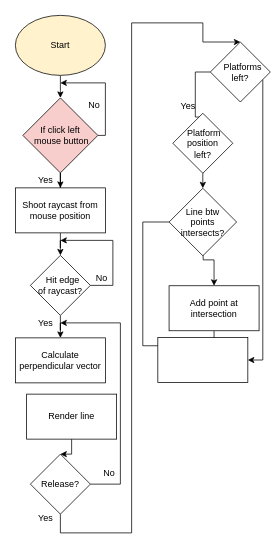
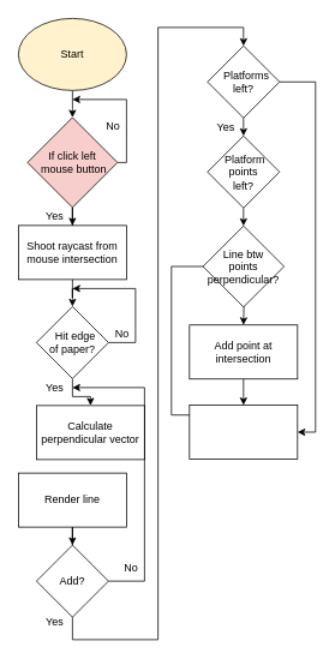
  <mxCell id="0" />
  <mxCell id="1" parent="0" />
  <mxCell id="2" value="" style="edgeStyle=orthogonalEdgeStyle;rounded=0;orthogonalLoop=1;jettySize=auto;html=1;" parent="1" source="3" edge="1"><mxGeometry relative="1" as="geometry"><mxPoint x="80" y="130" as="targetPoint" /></mxGeometry></mxCell>
  <mxCell id="3" value="Start" style="ellipse;whiteSpace=wrap;html=1;fillColor=#fff2cc;" parent="1" vertex="1"><mxGeometry width="120" height="80" as="geometry" x="20" y="20" /></mxCell>
  <mxCell id="4" value="" style="edgeStyle=orthogonalEdgeStyle;rounded=0;orthogonalLoop=1;jettySize=auto;html=1;" parent="1" source="6" target="8" edge="1"><mxGeometry relative="1" as="geometry" /></mxCell>
  <mxCell id="5" style="edgeStyle=orthogonalEdgeStyle;rounded=0;orthogonalLoop=1;jettySize=auto;html=1;" parent="1" source="6" edge="1"><mxGeometry relative="1" as="geometry"><mxPoint x="80" y="110" as="targetPoint" /><Array as="points"><mxPoint x="140" y="180" /><mxPoint x="140" y="110" /></Array></mxGeometry></mxCell>
  <mxCell id="6" value="If click left&lt;br&gt;&amp;nbsp;mouse button" style="rhombus;whiteSpace=wrap;html=1;fillColor=#f8cecc;" parent="1" vertex="1"><mxGeometry x="30" y="130" width="100" height="100" as="geometry" /></mxCell>
  <mxCell id="7" value="" style="edgeStyle=orthogonalEdgeStyle;rounded=0;orthogonalLoop=1;jettySize=auto;html=1;" parent="1" source="8" target="13" edge="1"><mxGeometry relative="1" as="geometry" /></mxCell>
- <mxCell id="8" value="Shoot raycast from mouse position" style="whiteSpace=wrap;html=1;" parent="1" vertex="1"><mxGeometry y="250" width="120" height="60" as="geometry" x="20" /></mxCell>
+ <mxCell id="8" value="Shoot raycast from mouse intersection" style="whiteSpace=wrap;html=1;" parent="1" vertex="1"><mxGeometry y="250" width="120" height="60" as="geometry" x="20" /></mxCell>
  <mxCell id="9" value="No" style="text;html=1;align=center;verticalAlign=middle;resizable=0;points=[];autosize=1;strokeColor=none;fillColor=none;" parent="1" vertex="1"><mxGeometry x="110" y="130" width="30" height="20" as="geometry" /></mxCell>
  <mxCell id="10" value="Yes" style="text;html=1;align=center;verticalAlign=middle;resizable=0;points=[];autosize=1;strokeColor=none;fillColor=none;" parent="1" vertex="1"><mxGeometry x="40" y="230" width="40" height="20" as="geometry" /></mxCell>
  <mxCell id="11" style="edgeStyle=orthogonalEdgeStyle;rounded=0;orthogonalLoop=1;jettySize=auto;html=1;exitX=1;exitY=0.5;exitDx=0;exitDy=0;" parent="1" source="13" edge="1"><mxGeometry relative="1" as="geometry"><mxPoint x="80" y="320" as="targetPoint" /><Array as="points"><mxPoint x="150" y="380" /><mxPoint x="150" y="320" /></Array></mxGeometry></mxCell>
  <mxCell id="12" value="" style="edgeStyle=orthogonalEdgeStyle;rounded=0;orthogonalLoop=1;jettySize=auto;html=1;" parent="1" source="13" target="15" edge="1"><mxGeometry relative="1" as="geometry" /></mxCell>
- <mxCell id="13" value="&amp;nbsp; Hit edge &lt;br&gt;of raycast?" style="rhombus;whiteSpace=wrap;html=1;" parent="1" vertex="1"><mxGeometry x="40" y="340" width="80" height="80" as="geometry" /></mxCell>
+ <mxCell id="13" value="&amp;nbsp; Hit edge &lt;br&gt;of paper?" style="rhombus;whiteSpace=wrap;html=1;" parent="1" vertex="1"><mxGeometry x="40" y="340" width="80" height="80" as="geometry" /></mxCell>
  <mxCell id="14" value="No" style="text;html=1;align=center;verticalAlign=middle;resizable=0;points=[];autosize=1;strokeColor=none;fillColor=none;" parent="1" vertex="1"><mxGeometry x="120" y="360" width="30" height="20" as="geometry" /></mxCell>
- <mxCell id="15" value="Calculate perpendicular vector" style="whiteSpace=wrap;html=1;" parent="1" vertex="1"><mxGeometry y="450" width="120" height="60" as="geometry" x="20" /></mxCell>
+ <mxCell id="15" value="Calculate perpendicular vector" style="whiteSpace=wrap;html=1;" parent="1" vertex="1"><mxGeometry x="40" y="450" width="120" height="60" as="geometry" /></mxCell>
  <mxCell id="16" value="" style="edgeStyle=orthogonalEdgeStyle;rounded=0;orthogonalLoop=1;jettySize=auto;html=1;" parent="1" source="17" target="20" edge="1"><mxGeometry relative="1" as="geometry" /></mxCell>
- <mxCell id="17" value="Render line" style="whiteSpace=wrap;html=1;" parent="1" vertex="1"><mxGeometry x="35" y="525" width="120" height="60" as="geometry" /></mxCell>
+ <mxCell id="17" value="Render line" style="whiteSpace=wrap;html=1;" parent="1" vertex="1"><mxGeometry y="525" width="120" height="60" as="geometry" x="20" /></mxCell>
  <mxCell id="18" style="edgeStyle=orthogonalEdgeStyle;rounded=0;orthogonalLoop=1;jettySize=auto;html=1;" parent="1" source="20" edge="1"><mxGeometry relative="1" as="geometry"><mxPoint x="80" y="430" as="targetPoint" /><Array as="points"><mxPoint x="160" y="645" /><mxPoint x="160" y="430" /></Array></mxGeometry></mxCell>
  <mxCell id="19" style="edgeStyle=orthogonalEdgeStyle;rounded=0;orthogonalLoop=1;jettySize=auto;html=1;entryX=0.5;entryY=0;entryDx=0;entryDy=0;" edge="1" parent="1" source="20" target="26"><mxGeometry relative="1" as="geometry"><Array as="points"><mxPoint x="80" y="710" /><mxPoint x="175" y="710" /><mxPoint x="175" y="30" /><mxPoint x="270" y="30" /></Array></mxGeometry></mxCell>
- <mxCell id="20" value="Release?" style="rhombus;whiteSpace=wrap;html=1;" parent="1" vertex="1"><mxGeometry x="40" y="605" width="80" height="80" as="geometry" /></mxCell>
+ <mxCell id="20" value="Add?" style="rhombus;whiteSpace=wrap;html=1;" parent="1" vertex="1"><mxGeometry x="40" y="605" width="80" height="80" as="geometry" /></mxCell>
  <mxCell id="21" value="No" style="text;html=1;align=center;verticalAlign=middle;resizable=0;points=[];autosize=1;strokeColor=none;fillColor=none;" parent="1" vertex="1"><mxGeometry x="130" y="620" width="30" height="20" as="geometry" /></mxCell>
  <mxCell id="22" value="Yes" style="text;html=1;align=center;verticalAlign=middle;resizable=0;points=[];autosize=1;strokeColor=none;fillColor=none;" parent="1" vertex="1"><mxGeometry x="40" y="680" width="40" height="20" as="geometry" /></mxCell>
  <mxCell id="23" value="Yes" style="text;html=1;align=center;verticalAlign=middle;resizable=0;points=[];autosize=1;strokeColor=none;fillColor=none;" parent="1" vertex="1"><mxGeometry x="40" y="420" width="40" height="20" as="geometry" /></mxCell>
  <mxCell id="24" value="" style="edgeStyle=orthogonalEdgeStyle;rounded=0;orthogonalLoop=1;jettySize=auto;html=1;" parent="1" source="26" edge="1"><mxGeometry relative="1" as="geometry"><mxPoint x="269.999" y="150.5" as="targetPoint" /></mxGeometry></mxCell>
  <mxCell id="25" value="" style="edgeStyle=orthogonalEdgeStyle;rounded=0;orthogonalLoop=1;jettySize=auto;html=1;entryX=1;entryY=0.5;entryDx=0;entryDy=0;" parent="1" source="26" target="35" edge="1"><mxGeometry relative="1" as="geometry"><Array as="points"><mxPoint x="349.94" y="90.5" /><mxPoint x="349.94" y="479.5" /></Array></mxGeometry></mxCell>
- <mxCell id="26" value="&amp;nbsp; Platforms &lt;br&gt;left?" style="rhombus;whiteSpace=wrap;html=1;" parent="1" vertex="1"><mxGeometry x="279.94" y="55.5" width="80" height="80" as="geometry" /></mxCell>
+ <mxCell id="26" value="&amp;nbsp; Platforms &lt;br&gt;left?" style="rhombus;whiteSpace=wrap;html=1;" parent="1" vertex="1"><mxGeometry x="229.94" y="50.5" width="80" height="80" as="geometry" /></mxCell>
  <mxCell id="27" value="Yes" style="text;html=1;align=center;verticalAlign=middle;resizable=0;points=[];autosize=1;strokeColor=none;fillColor=none;" parent="1" vertex="1"><mxGeometry x="229.94" y="130.5" width="40" height="20" as="geometry" /></mxCell>
  <mxCell id="28" value="" style="edgeStyle=orthogonalEdgeStyle;rounded=0;orthogonalLoop=1;jettySize=auto;html=1;" parent="1" source="29" edge="1"><mxGeometry relative="1" as="geometry"><mxPoint x="269.94" y="250.5" as="targetPoint" /></mxGeometry></mxCell>
- <mxCell id="29" value="&amp;nbsp;Platform position &lt;br&gt;left?" style="rhombus;whiteSpace=wrap;html=1;" parent="1" vertex="1"><mxGeometry x="229.94" y="150.5" width="80" height="80" as="geometry" /></mxCell>
+ <mxCell id="29" value="&amp;nbsp;Platform points &lt;br&gt;left?" style="rhombus;whiteSpace=wrap;html=1;" parent="1" vertex="1"><mxGeometry x="229.94" y="150.5" width="80" height="80" as="geometry" /></mxCell>
  <mxCell id="30" value="" style="edgeStyle=orthogonalEdgeStyle;rounded=0;orthogonalLoop=1;jettySize=auto;html=1;" parent="1" target="32" edge="1"><mxGeometry relative="1" as="geometry"><mxPoint x="269.94" y="310.5" as="sourcePoint" /></mxGeometry></mxCell>
  <mxCell id="31" value="" style="edgeStyle=orthogonalEdgeStyle;rounded=0;orthogonalLoop=1;jettySize=auto;html=1;" parent="1" source="32" edge="1"><mxGeometry relative="1" as="geometry"><mxPoint x="269.94" y="449.5" as="targetPoint" /></mxGeometry></mxCell>
- <mxCell id="32" value="Add point at intersection" style="whiteSpace=wrap;html=1;" parent="1" vertex="1"><mxGeometry x="224.94" y="380.5" width="120" height="60" as="geometry" /></mxCell>
+ <mxCell id="32" value="Add point at intersection" style="whiteSpace=wrap;html=1;" parent="1" vertex="1"><mxGeometry x="209.94" y="360.5" width="120" height="60" as="geometry" /></mxCell>
  <mxCell id="33" style="edgeStyle=orthogonalEdgeStyle;rounded=0;orthogonalLoop=1;jettySize=auto;html=1;" parent="1" source="34" edge="1"><mxGeometry relative="1" as="geometry"><mxPoint x="269.94" y="460.5" as="targetPoint" /><Array as="points"><mxPoint x="189.94" y="295.5" /><mxPoint x="189.94" y="460.5" /></Array></mxGeometry></mxCell>
- <mxCell id="34" value="Line btw &lt;br&gt;points intersects?" style="rhombus;whiteSpace=wrap;html=1;" parent="1" vertex="1"><mxGeometry x="224.94" y="250.5" width="90" height="90" as="geometry" /></mxCell>
+ <mxCell id="34" value="Line btw &lt;br&gt;points perpendicular?" style="rhombus;whiteSpace=wrap;html=1;" parent="1" vertex="1"><mxGeometry x="224.94" y="250.5" width="90" height="90" as="geometry" /></mxCell>
  <mxCell id="35" value="" style="whiteSpace=wrap;html=1;" parent="1" vertex="1"><mxGeometry x="209.94" y="449.5" width="120" height="60" as="geometry" /></mxCell>
